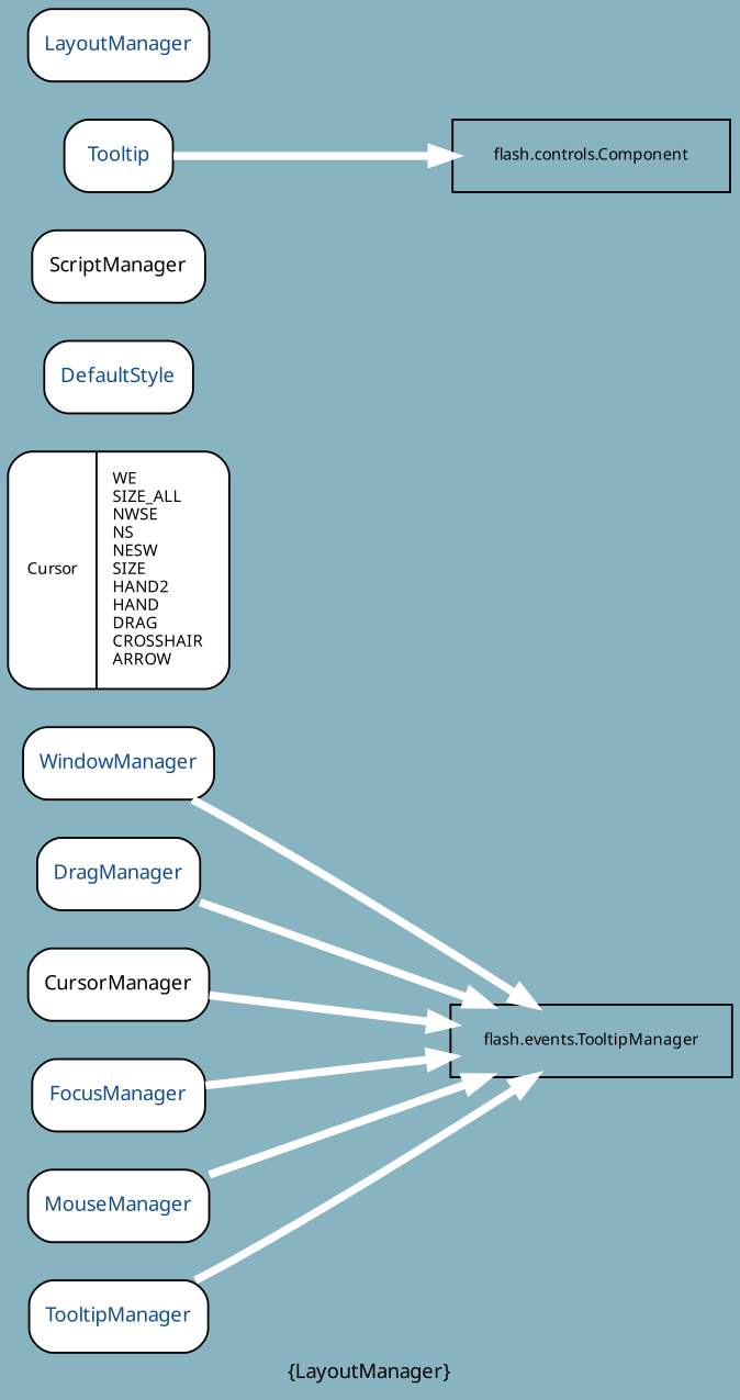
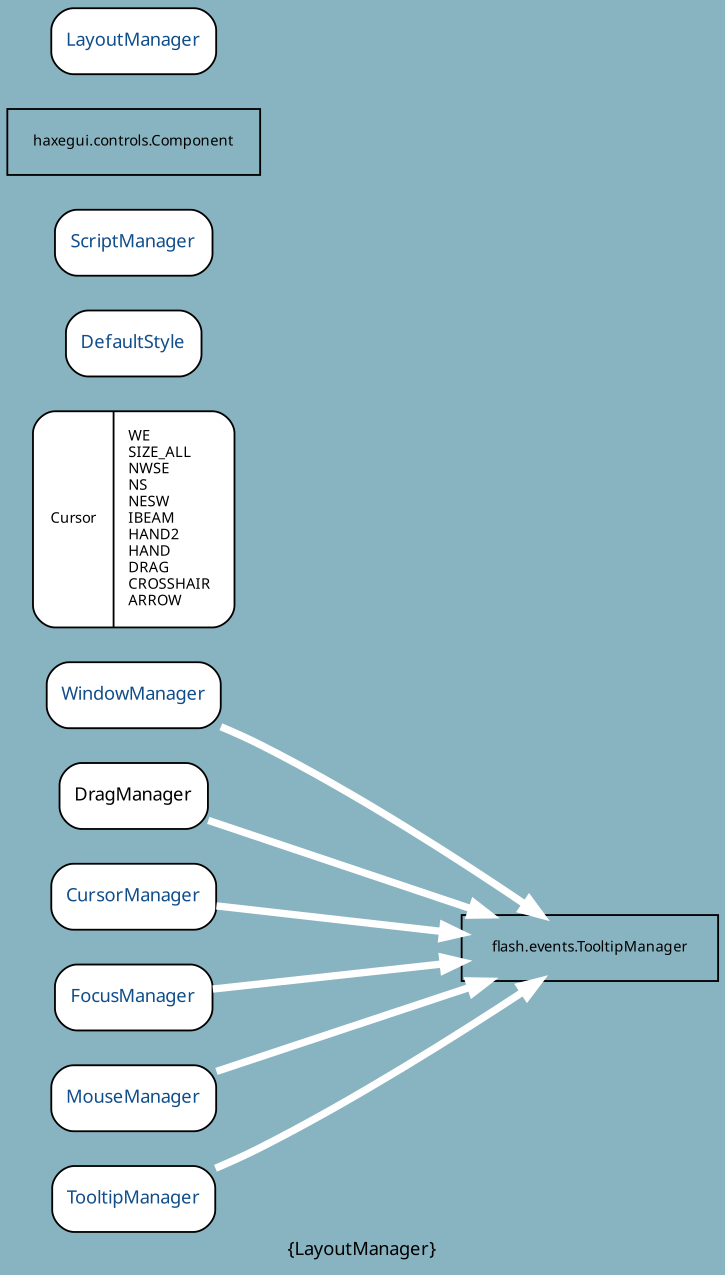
  digraph {
    bgcolor="#88B3C1"
    fontcolor=black
    fontname="Noto Sans"
    fontsize=10
    label="{LayoutManager}"
    rankdir=LR
    node [color=black fillcolor=white fontcolor="#104E8B" fontname="Noto Sans" fontsize=10 portPos=e shape=record style="rounded,filled"]
    edge [arrowhead=normal arrowsize=1.0 color=white fontcolor=black fontname="Noto Sans" fontsize=8 minlen=3 style="setlinewidth(4)"]
    n1 [height=0.50 label="{WindowManager}" width=1.28]
    n2 [fontcolor=black fontsize=8 height=0.50 label="flash.events.TooltipManager" width=1.94 fillcolor="" portPos="" style=""]
-   n3 [height=0.50 label="{DragManager}" width=1.11]
-   n4 [fontcolor=black fontsize=8 height=1.64 label="{Cursor|WE\lSIZE_ALL\lNWSE\lNS\lNESW\lSIZE\lHAND2\lHAND\lDRAG\lCROSSHAIR\lARROW\l}" width=1.53 portPos=""]
-   n5 [fontcolor=black height=0.50 label="{CursorManager}" width=1.25]
+   n3 [fontcolor=black height=0.50 label="{DragManager}" width=1.11]
+   n4 [fontcolor=black fontsize=8 height=1.64 label="{Cursor|WE\lSIZE_ALL\lNWSE\lNS\lNESW\lIBEAM\lHAND2\lHAND\lDRAG\lCROSSHAIR\lARROW\l}" width=1.53 portPos=""]
+   n5 [height=0.50 label="{CursorManager}" width=1.25]
    n6 [height=0.50 label="{FocusManager}" width=1.19]
    n7 [height=0.50 label="{MouseManager}" width=1.25]
    n8 [height=0.50 label="{DefaultStyle}" width=1.03]
-   n9 [fontcolor=black height=0.50 label="{ScriptManager}" width=1.19]
-   n10 [height=0.50 label="{Tooltip}" width=0.75]
-   "haxegui.controls.Component" [fontcolor=black fontsize=8 height=0.50 width=1.92 label="flash.controls.Component" fillcolor="" portPos="" style=""]
+   n9 [height=0.50 label="{ScriptManager}" width=1.19]
+   "haxegui.controls.Component" [fontcolor=black fontsize=8 height=0.50 width=1.92 fillcolor="" portPos="" style=""]
    n12 [height=0.50 label="{TooltipManager}" width=1.22]
    n13 [height=0.50 label="{LayoutManager}" width=1.25]
    n1 -> n2
    n3 -> n2
    n5 -> n2
    n6 -> n2
    n7 -> n2
-   n10 -> "haxegui.controls.Component"
    n12 -> n2
  }
